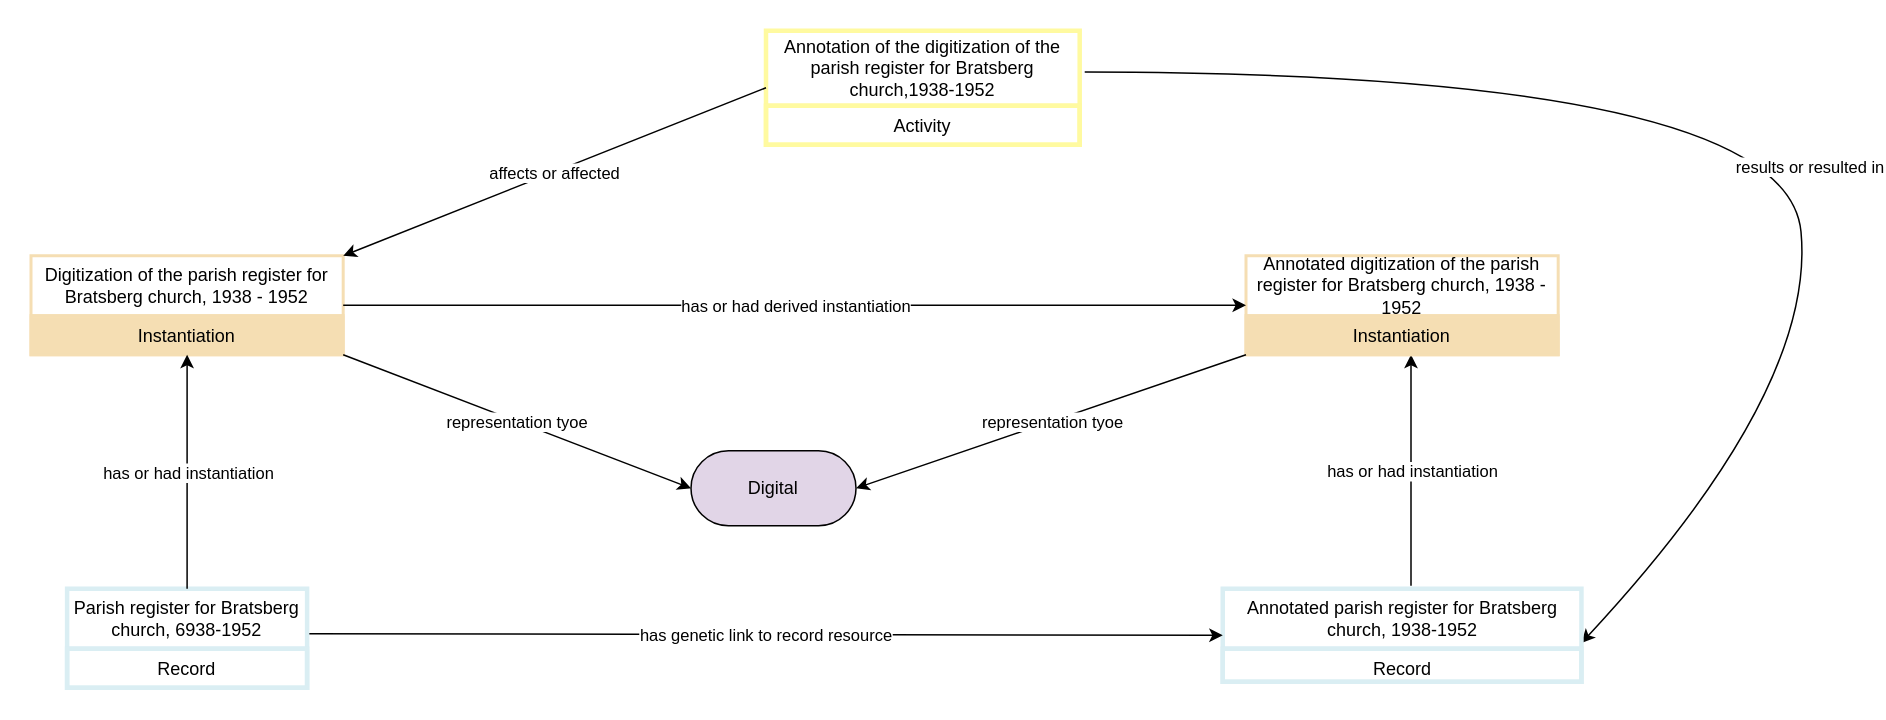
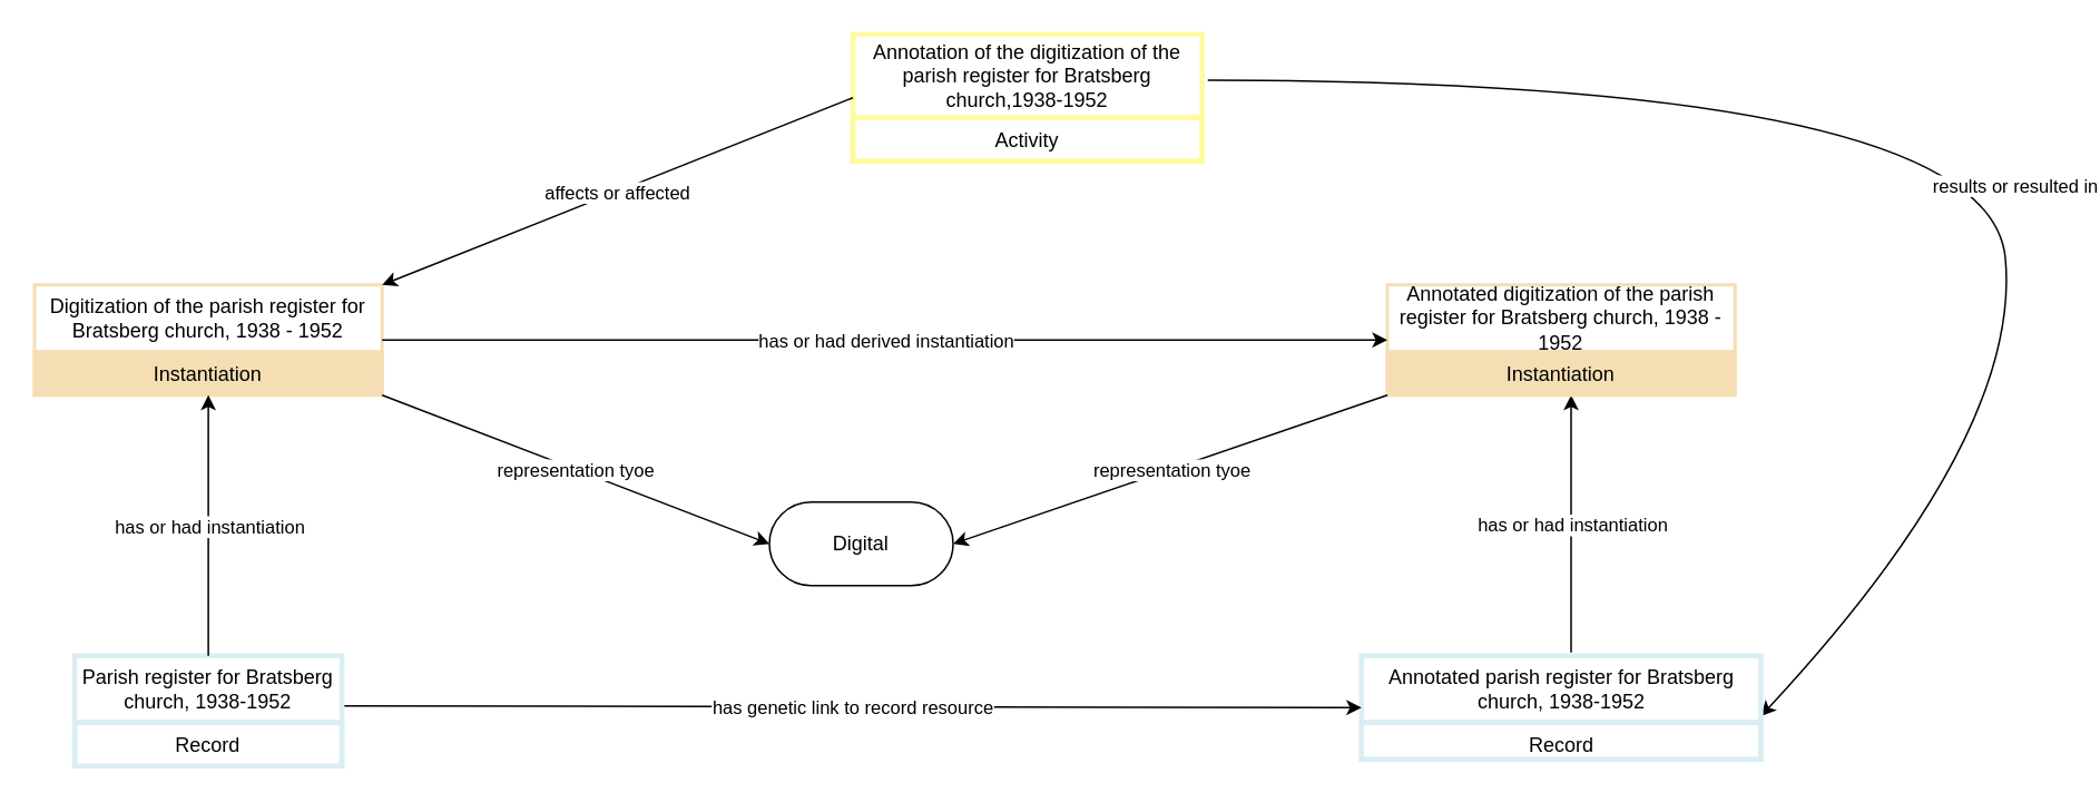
  <mxCell id="0" />
  <mxCell id="1" parent="0" />
  <mxCell id="2" value="" style="endArrow=classic;html=1;rounded=0;entryX=1;entryY=-0.176;entryDx=0;entryDy=0;exitX=1.016;exitY=0.362;exitDx=0;exitDy=0;curved=1;entryPerimeter=0;exitPerimeter=0;" parent="1" source="6" target="11" edge="1"><mxGeometry relative="1" as="geometry"><mxPoint x="620" y="40" as="sourcePoint" /><mxPoint x="936.874" y="318.02" as="targetPoint" /><Array as="points"><mxPoint x="1190" y="48" /><mxPoint x="1210" y="260" /></Array></mxGeometry></mxCell>
  <mxCell id="3" value="results or resulted in" style="edgeLabel;resizable=0;html=1;;align=center;verticalAlign=middle;" parent="2" connectable="0" vertex="1"><mxGeometry relative="1" as="geometry"><mxPoint x="28" y="63" as="offset" /></mxGeometry></mxCell>
  <mxCell id="4" value="Digitization of the parish register for Bratsberg church, 1938 - 1952" style="swimlane;fontStyle=0;childLayout=stackLayout;horizontal=1;startSize=40;strokeColor=#F5DEB3;strokeWidth=2;fillColor=none;horizontalStack=0;resizeParent=1;resizeParentMax=0;resizeLast=0;collapsible=1;marginBottom=0;whiteSpace=wrap;html=1;" parent="1" vertex="1"><mxGeometry x="20" y="170" width="208.13" height="66" as="geometry" /></mxCell>
  <mxCell id="5" value="Instantiation&lt;div&gt;&lt;br&gt;&lt;/div&gt;" style="text;strokeColor=#F5DEB3;strokeWidth=2;fillColor=#F5DEB3;align=center;verticalAlign=top;spacingLeft=4;spacingRight=4;overflow=hidden;rotatable=0;points=[[0,0.5],[1,0.5]];portConstraint=eastwest;whiteSpace=wrap;html=1;" parent="4" vertex="1"><mxGeometry y="40" width="208.13" height="26" as="geometry" /></mxCell>
  <mxCell id="6" value="Annotation of the digitization of the parish register for Bratsberg church,1938-1952" style="swimlane;fontStyle=0;childLayout=stackLayout;horizontal=1;startSize=50;strokeColor=#FFFAA0;strokeWidth=3;fillColor=none;horizontalStack=0;resizeParent=1;resizeParentMax=0;resizeLast=0;collapsible=1;marginBottom=0;whiteSpace=wrap;html=1;" parent="1" vertex="1"><mxGeometry x="510" y="20" width="209.13" height="76" as="geometry" /></mxCell>
  <mxCell id="7" value="Activity" style="text;strokeColor=#FFFAA0;strokeWidth=3;fillColor=none;align=center;verticalAlign=top;spacingLeft=4;spacingRight=4;overflow=hidden;rotatable=0;points=[[0,0.5],[1,0.5]];portConstraint=eastwest;whiteSpace=wrap;html=1;" parent="6" vertex="1"><mxGeometry y="50" width="209.13" height="26" as="geometry" /></mxCell>
  <mxCell id="8" value="" style="endArrow=classic;html=1;rounded=0;entryX=1;entryY=0;entryDx=0;entryDy=0;exitX=0;exitY=0.5;exitDx=0;exitDy=0;" parent="1" source="6" target="4" edge="1"><mxGeometry relative="1" as="geometry"><mxPoint x="470.87" y="122" as="sourcePoint" /><mxPoint x="600.87" y="200" as="targetPoint" /></mxGeometry></mxCell>
  <mxCell id="9" value="affects or affected" style="edgeLabel;resizable=0;html=1;;align=center;verticalAlign=middle;" parent="8" connectable="0" vertex="1"><mxGeometry relative="1" as="geometry" /></mxCell>
  <mxCell id="10" value="Annotated parish register for Bratsberg church, 1938-1952" style="swimlane;fontStyle=0;childLayout=stackLayout;horizontal=1;startSize=40;strokeColor=#DAEEF3;strokeWidth=3;fillColor=none;horizontalStack=0;resizeParent=1;resizeParentMax=0;resizeLast=0;collapsible=1;marginBottom=0;whiteSpace=wrap;html=1;" parent="1" vertex="1"><mxGeometry x="814.5" y="392" width="239.13" height="62" as="geometry" /></mxCell>
  <mxCell id="11" value="Record" style="text;strokeColor=#DAEEF3;strokeWidth=3;fillColor=none;align=center;verticalAlign=top;spacingLeft=4;spacingRight=4;overflow=hidden;rotatable=0;points=[[0,0.5],[1,0.5]];portConstraint=eastwest;whiteSpace=wrap;html=1;" parent="10" vertex="1"><mxGeometry y="40" width="239.13" height="22" as="geometry" /></mxCell>
  <mxCell id="12" value="" style="endArrow=classic;html=1;rounded=0;" parent="1" edge="1"><mxGeometry relative="1" as="geometry"><mxPoint x="940" y="390" as="sourcePoint" /><mxPoint x="940" y="236" as="targetPoint" /></mxGeometry></mxCell>
  <mxCell id="13" value="has or had instantiation" style="edgeLabel;resizable=0;html=1;;align=center;verticalAlign=middle;" parent="12" connectable="0" vertex="1"><mxGeometry relative="1" as="geometry" /></mxCell>
  <mxCell id="14" value="" style="endArrow=classic;html=1;rounded=0;entryX=0;entryY=0.5;entryDx=0;entryDy=0;exitX=1;exitY=0.455;exitDx=0;exitDy=0;exitPerimeter=0;" parent="1" source="16" target="10" edge="1"><mxGeometry relative="1" as="geometry"><mxPoint x="112.88" y="453.312" as="sourcePoint" /><mxPoint x="410.87" y="416" as="targetPoint" /></mxGeometry></mxCell>
  <mxCell id="15" value="has genetic link to record resource" style="edgeLabel;resizable=0;html=1;;align=center;verticalAlign=middle;" parent="14" connectable="0" vertex="1"><mxGeometry relative="1" as="geometry" /></mxCell>
- <mxCell id="16" value="Parish register for Bratsberg church, 6938-1952" style="swimlane;fontStyle=0;childLayout=stackLayout;horizontal=1;startSize=40;strokeColor=#DAEEF3;strokeWidth=3;fillColor=none;horizontalStack=0;resizeParent=1;resizeParentMax=0;resizeLast=0;collapsible=1;marginBottom=0;whiteSpace=wrap;html=1;" parent="1" vertex="1"><mxGeometry x="44.07" y="392" width="160" height="66" as="geometry" /></mxCell>
+ <mxCell id="16" value="Parish register for Bratsberg church, 1938-1952" style="swimlane;fontStyle=0;childLayout=stackLayout;horizontal=1;startSize=40;strokeColor=#DAEEF3;strokeWidth=3;fillColor=none;horizontalStack=0;resizeParent=1;resizeParentMax=0;resizeLast=0;collapsible=1;marginBottom=0;whiteSpace=wrap;html=1;" parent="1" vertex="1"><mxGeometry x="44.07" y="392" width="160" height="66" as="geometry" /></mxCell>
  <mxCell id="17" value="Record" style="text;strokeColor=#DAEEF3;strokeWidth=3;fillColor=none;align=center;verticalAlign=top;spacingLeft=4;spacingRight=4;overflow=hidden;rotatable=0;points=[[0,0.5],[1,0.5]];portConstraint=eastwest;whiteSpace=wrap;html=1;" parent="16" vertex="1"><mxGeometry y="40" width="160" height="26" as="geometry" /></mxCell>
  <mxCell id="18" value="" style="endArrow=classic;html=1;rounded=0;exitX=0.5;exitY=0;exitDx=0;exitDy=0;entryX=0.5;entryY=1;entryDx=0;entryDy=0;" parent="1" source="16" target="4" edge="1"><mxGeometry relative="1" as="geometry"><mxPoint x="241" y="344" as="sourcePoint" /><mxPoint x="110" y="270" as="targetPoint" /></mxGeometry></mxCell>
  <mxCell id="19" value="has or had instantiation" style="edgeLabel;resizable=0;html=1;;align=center;verticalAlign=middle;" parent="18" connectable="0" vertex="1"><mxGeometry relative="1" as="geometry" /></mxCell>
  <mxCell id="20" value="Annotated digitization of the parish register for Bratsberg church, 1938 - 1952" style="swimlane;fontStyle=0;childLayout=stackLayout;horizontal=1;startSize=40;strokeColor=#F5DEB3;strokeWidth=2;fillColor=none;horizontalStack=0;resizeParent=1;resizeParentMax=0;resizeLast=0;collapsible=1;marginBottom=0;whiteSpace=wrap;html=1;" parent="1" vertex="1"><mxGeometry x="830" y="170" width="208.13" height="66" as="geometry" /></mxCell>
  <mxCell id="21" value="Instantiation&lt;div&gt;&lt;br&gt;&lt;/div&gt;" style="text;strokeColor=#F5DEB3;strokeWidth=2;fillColor=#F5DEB3;align=center;verticalAlign=top;spacingLeft=4;spacingRight=4;overflow=hidden;rotatable=0;points=[[0,0.5],[1,0.5]];portConstraint=eastwest;whiteSpace=wrap;html=1;" parent="20" vertex="1"><mxGeometry y="40" width="208.13" height="26" as="geometry" /></mxCell>
  <mxCell id="22" value="" style="endArrow=classic;html=1;rounded=0;exitX=1;exitY=0.5;exitDx=0;exitDy=0;entryX=0;entryY=0.5;entryDx=0;entryDy=0;" parent="1" source="4" target="20" edge="1"><mxGeometry relative="1" as="geometry"><mxPoint x="480" y="376" as="sourcePoint" /><mxPoint x="480" y="220" as="targetPoint" /></mxGeometry></mxCell>
  <mxCell id="23" value="has or had derived instantiation" style="edgeLabel;resizable=0;html=1;;align=center;verticalAlign=middle;" parent="22" connectable="0" vertex="1"><mxGeometry relative="1" as="geometry" /></mxCell>
  <mxCell id="24" value="" style="endArrow=classic;html=1;rounded=0;exitX=1;exitY=1;exitDx=0;exitDy=0;entryX=0;entryY=0.5;entryDx=0;entryDy=0;" parent="1" source="4" target="26" edge="1"><mxGeometry relative="1" as="geometry"><mxPoint x="410" y="426" as="sourcePoint" /><mxPoint x="460" y="310" as="targetPoint" /></mxGeometry></mxCell>
  <mxCell id="25" value="representation tyoe" style="edgeLabel;resizable=0;html=1;;align=center;verticalAlign=middle;" parent="24" connectable="0" vertex="1"><mxGeometry relative="1" as="geometry" /></mxCell>
- <mxCell id="26" value="Digital" style="html=1;whiteSpace=wrap;rounded=1;arcSize=50;fillColor=#e1d5e7;" parent="1" vertex="1"><mxGeometry x="460" y="300" width="110" height="50" as="geometry" /></mxCell>
+ <mxCell id="26" value="Digital" style="html=1;whiteSpace=wrap;rounded=1;arcSize=50;" parent="1" vertex="1"><mxGeometry x="460" y="300" width="110" height="50" as="geometry" /></mxCell>
  <mxCell id="27" value="" style="endArrow=classic;html=1;rounded=0;exitX=0;exitY=1;exitDx=0;exitDy=0;entryX=1;entryY=0.5;entryDx=0;entryDy=0;" parent="1" source="20" target="26" edge="1"><mxGeometry relative="1" as="geometry"><mxPoint x="580" y="310" as="sourcePoint" /><mxPoint x="570" y="320" as="targetPoint" /></mxGeometry></mxCell>
  <mxCell id="28" value="representation tyoe" style="edgeLabel;resizable=0;html=1;;align=center;verticalAlign=middle;" parent="27" connectable="0" vertex="1"><mxGeometry relative="1" as="geometry" /></mxCell>
